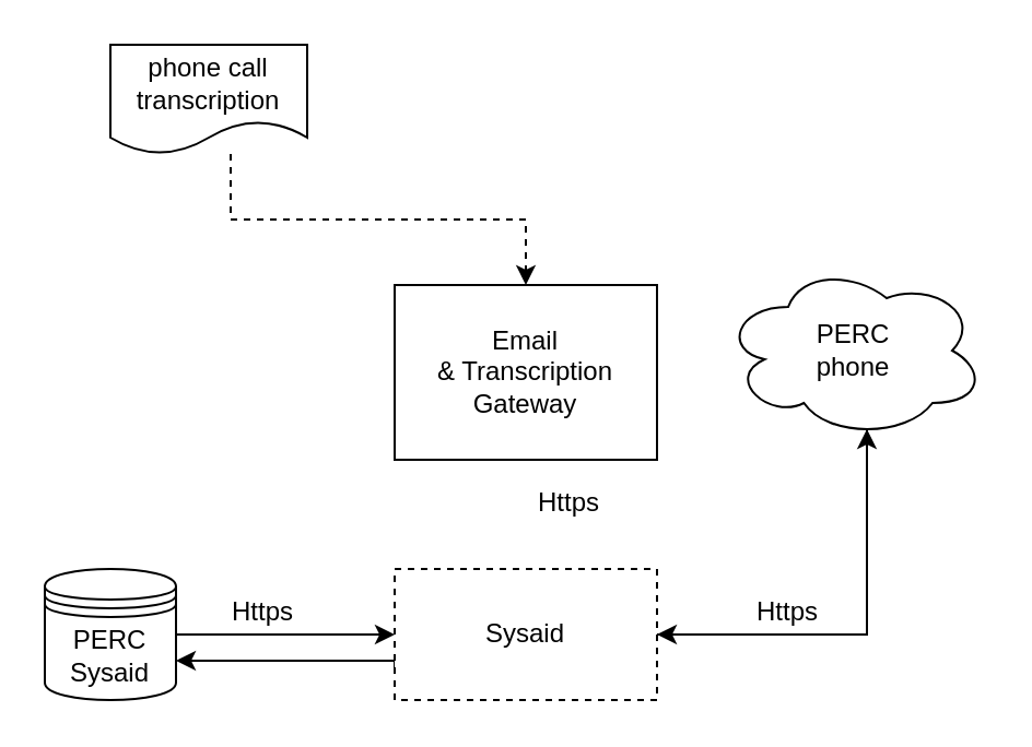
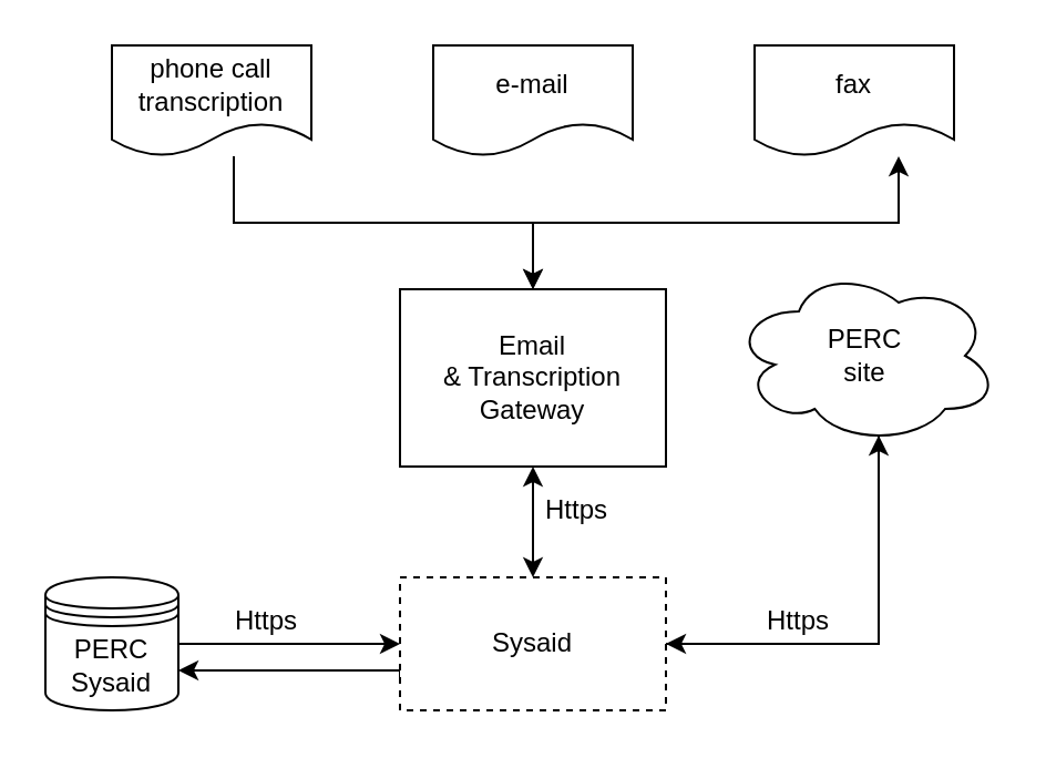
  <mxCell id="0" />
  <mxCell id="1" parent="0" />
  <mxCell id="2" style="edgeStyle=orthogonalEdgeStyle;rounded=0;orthogonalLoop=1;jettySize=auto;html=1;exitX=1;exitY=0.5;exitDx=0;exitDy=0;" parent="1" source="3" target="6" edge="1"><mxGeometry relative="1" as="geometry" /></mxCell>
  <mxCell id="3" value="PERC&lt;br&gt;Sysaid" style="shape=datastore;whiteSpace=wrap;html=1;" parent="1" vertex="1"><mxGeometry x="20" y="260" width="60" height="60" as="geometry" /></mxCell>
  <mxCell id="4" style="edgeStyle=orthogonalEdgeStyle;rounded=0;orthogonalLoop=1;jettySize=auto;html=1;exitX=0;exitY=0.75;exitDx=0;exitDy=0;entryX=1;entryY=0.7;entryDx=0;entryDy=0;" parent="1" source="6" target="3" edge="1"><mxGeometry relative="1" as="geometry"><Array as="points"><mxPoint x="180" y="302" /></Array></mxGeometry></mxCell>
  <mxCell id="5" style="edgeStyle=orthogonalEdgeStyle;rounded=0;orthogonalLoop=1;jettySize=auto;html=1;exitX=1;exitY=0.5;exitDx=0;exitDy=0;entryX=0.55;entryY=0.95;entryDx=0;entryDy=0;entryPerimeter=0;" parent="1" source="6" target="12" edge="1"><mxGeometry relative="1" as="geometry" /></mxCell>
  <mxCell id="6" value="Sysaid" style="rounded=0;whiteSpace=wrap;html=1;dashed=1;" parent="1" vertex="1"><mxGeometry x="180" y="260" width="120" height="60" as="geometry" /></mxCell>
+ <mxCell id="7" style="edgeStyle=orthogonalEdgeStyle;rounded=0;orthogonalLoop=1;jettySize=auto;html=1;exitX=0.5;exitY=1;exitDx=0;exitDy=0;entryX=0.5;entryY=0;entryDx=0;entryDy=0;startArrow=classic;startFill=1;" parent="1" source="8" target="6" edge="1"><mxGeometry relative="1" as="geometry" /></mxCell>
  <mxCell id="8" value="Email &lt;br&gt;&amp;amp; Transcription&lt;br&gt;Gateway" style="whiteSpace=wrap;html=1;rounded=0;" parent="1" vertex="1"><mxGeometry x="180" y="130" width="120" height="80" as="geometry" /></mxCell>
  <mxCell id="9" value="Https" style="text;html=1;strokeColor=none;fillColor=none;align=center;verticalAlign=middle;whiteSpace=wrap;rounded=0;" parent="1" vertex="1"><mxGeometry x="100" y="270" width="40" height="20" as="geometry" /></mxCell>
  <mxCell id="10" value="Https" style="text;html=1;strokeColor=none;fillColor=none;align=center;verticalAlign=middle;whiteSpace=wrap;rounded=0;" parent="1" vertex="1"><mxGeometry x="240" y="220" width="40" height="20" as="geometry" /></mxCell>
  <mxCell id="11" style="edgeStyle=orthogonalEdgeStyle;rounded=0;orthogonalLoop=1;jettySize=auto;html=1;exitX=0.55;exitY=0.95;exitDx=0;exitDy=0;exitPerimeter=0;entryX=1;entryY=0.5;entryDx=0;entryDy=0;" parent="1" source="12" target="6" edge="1"><mxGeometry relative="1" as="geometry"><Array as="points"><mxPoint x="396" y="290" /></Array></mxGeometry></mxCell>
- <mxCell id="12" value="PERC&lt;br&gt;phone" style="ellipse;shape=cloud;whiteSpace=wrap;html=1;" parent="1" vertex="1"><mxGeometry x="330" y="120" width="120" height="80" as="geometry" /></mxCell>
+ <mxCell id="12" value="PERC&lt;br&gt;site" style="ellipse;shape=cloud;whiteSpace=wrap;html=1;" parent="1" vertex="1"><mxGeometry x="330" y="120" width="120" height="80" as="geometry" /></mxCell>
  <mxCell id="13" value="Https" style="text;html=1;strokeColor=none;fillColor=none;align=center;verticalAlign=middle;whiteSpace=wrap;rounded=0;" parent="1" vertex="1"><mxGeometry x="340" y="270" width="40" height="20" as="geometry" /></mxCell>
- <mxCell id="14" style="edgeStyle=orthogonalEdgeStyle;rounded=0;orthogonalLoop=1;jettySize=auto;html=1;entryX=0.5;entryY=0;entryDx=0;entryDy=0;dashed=1;" parent="1" source="15" target="8" edge="1"><mxGeometry relative="1" as="geometry"><Array as="points"><mxPoint x="105" y="100" /><mxPoint x="240" y="100" /></Array></mxGeometry></mxCell>
+ <mxCell id="14" style="edgeStyle=orthogonalEdgeStyle;rounded=0;orthogonalLoop=1;jettySize=auto;html=1;entryX=0.5;entryY=0;entryDx=0;entryDy=0;" parent="1" source="15" target="8" edge="1"><mxGeometry relative="1" as="geometry"><Array as="points"><mxPoint x="105" y="100" /><mxPoint x="240" y="100" /></Array></mxGeometry></mxCell>
  <mxCell id="15" value="phone call&lt;br&gt;transcription" style="shape=document;whiteSpace=wrap;html=1;boundedLbl=1;" parent="1" vertex="1"><mxGeometry x="50" y="20" width="90" height="50" as="geometry" /></mxCell>
+ <mxCell id="16" value="e-mail" style="shape=document;whiteSpace=wrap;html=1;boundedLbl=1;" parent="1" vertex="1"><mxGeometry x="195" y="20" width="90" height="50" as="geometry" /></mxCell>
+ <mxCell id="17" style="edgeStyle=orthogonalEdgeStyle;rounded=0;orthogonalLoop=1;jettySize=auto;html=1;startArrow=classic;startFill=1;" parent="1" source="18" target="8" edge="1"><mxGeometry relative="1" as="geometry"><Array as="points"><mxPoint x="405" y="100" /><mxPoint x="240" y="100" /></Array></mxGeometry></mxCell>
+ <mxCell id="18" value="fax" style="shape=document;whiteSpace=wrap;html=1;boundedLbl=1;" parent="1" vertex="1"><mxGeometry x="340" y="20" width="90" height="50" as="geometry" /></mxCell>
